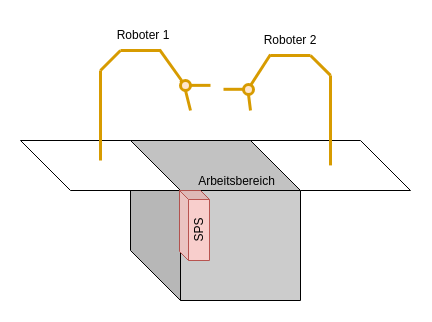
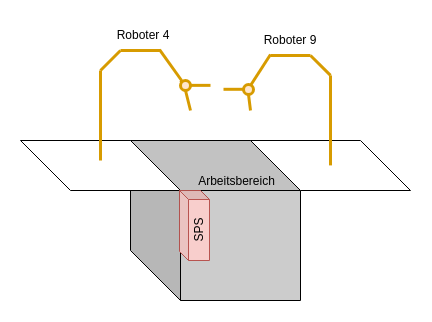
  <mxCell id="0" />
  <mxCell id="1" parent="0" />
  <mxCell id="2" value="" style="shape=cube;whiteSpace=wrap;html=1;boundedLbl=1;backgroundOutline=1;darkOpacity=0.05;darkOpacity2=0.1;size=50;fillColor=#CCCCCC;" vertex="1" parent="1"><mxGeometry x="130" y="140" width="170" height="160" as="geometry" /></mxCell>
  <mxCell id="3" value="" style="shape=parallelogram;perimeter=parallelogramPerimeter;whiteSpace=wrap;html=1;fixedSize=1;size=50;flipV=1;" vertex="1" parent="1"><mxGeometry x="20" y="140" width="160" height="50" as="geometry" /></mxCell>
  <mxCell id="4" value="" style="shape=parallelogram;perimeter=parallelogramPerimeter;whiteSpace=wrap;html=1;fixedSize=1;size=50;flipV=1;" vertex="1" parent="1"><mxGeometry x="250" y="140" width="160" height="50" as="geometry" /></mxCell>
  <mxCell id="5" value="SPS" style="shape=cube;whiteSpace=wrap;html=1;boundedLbl=1;backgroundOutline=1;darkOpacity=0.05;darkOpacity2=0.1;size=9;fillColor=#f8cecc;rotation=-90;flipV=0;flipH=1;strokeColor=#b85450;" vertex="1" parent="1"><mxGeometry x="159" y="210" width="70" height="30" as="geometry" /></mxCell>
  <mxCell id="6" value="" style="endArrow=none;html=1;rounded=0;fillColor=#ffe6cc;strokeColor=#d79b00;strokeWidth=3;" edge="1" parent="1"><mxGeometry width="50" height="50" relative="1" as="geometry"><mxPoint x="100" y="160" as="sourcePoint" /><mxPoint x="100" y="70" as="targetPoint" /></mxGeometry></mxCell>
  <mxCell id="7" value="" style="endArrow=none;html=1;rounded=0;fillColor=#ffe6cc;strokeColor=#d79b00;strokeWidth=3;" edge="1" parent="1"><mxGeometry width="50" height="50" relative="1" as="geometry"><mxPoint x="120" y="50" as="sourcePoint" /><mxPoint x="100" y="70" as="targetPoint" /></mxGeometry></mxCell>
  <mxCell id="8" value="" style="endArrow=none;html=1;rounded=0;fillColor=#ffe6cc;strokeColor=#d79b00;strokeWidth=3;" edge="1" parent="1"><mxGeometry width="50" height="50" relative="1" as="geometry"><mxPoint x="120" y="50" as="sourcePoint" /><mxPoint x="160" y="50" as="targetPoint" /></mxGeometry></mxCell>
  <mxCell id="9" value="" style="endArrow=none;html=1;rounded=0;fillColor=#ffe6cc;strokeColor=#d79b00;strokeWidth=3;" edge="1" parent="1"><mxGeometry width="50" height="50" relative="1" as="geometry"><mxPoint x="181.119" y="80.003" as="sourcePoint" /><mxPoint x="159" y="49.09" as="targetPoint" /></mxGeometry></mxCell>
  <mxCell id="10" value="" style="endArrow=none;html=1;rounded=0;fillColor=#ffe6cc;strokeColor=#d79b00;strokeWidth=3;" edge="1" parent="1" target="11"><mxGeometry width="50" height="50" relative="1" as="geometry"><mxPoint x="180" y="80" as="sourcePoint" /><mxPoint x="160" y="50" as="targetPoint" /></mxGeometry></mxCell>
  <mxCell id="11" value="" style="ellipse;whiteSpace=wrap;html=1;fillColor=#ffe6cc;strokeColor=#d79b00;strokeWidth=3;" vertex="1" parent="1"><mxGeometry x="180" y="80" width="10" height="10" as="geometry" /></mxCell>
  <mxCell id="12" value="" style="endArrow=none;html=1;rounded=0;fillColor=#ffe6cc;strokeColor=#d79b00;strokeWidth=3;" edge="1" parent="1"><mxGeometry width="50" height="50" relative="1" as="geometry"><mxPoint x="210" y="84.86" as="sourcePoint" /><mxPoint x="190" y="84.86" as="targetPoint" /></mxGeometry></mxCell>
  <mxCell id="13" value="" style="endArrow=none;html=1;rounded=0;fillColor=#ffe6cc;strokeColor=#d79b00;strokeWidth=3;entryX=0.5;entryY=1;entryDx=0;entryDy=0;" edge="1" parent="1" target="11"><mxGeometry width="50" height="50" relative="1" as="geometry"><mxPoint x="190" y="110" as="sourcePoint" /><mxPoint x="179" y="110" as="targetPoint" /></mxGeometry></mxCell>
  <mxCell id="14" value="" style="endArrow=none;html=1;rounded=0;fillColor=#ffe6cc;strokeColor=#d79b00;strokeWidth=3;" edge="1" parent="1"><mxGeometry width="50" height="50" relative="1" as="geometry"><mxPoint x="330" y="164.91" as="sourcePoint" /><mxPoint x="330" y="74.91" as="targetPoint" /></mxGeometry></mxCell>
  <mxCell id="15" value="" style="endArrow=none;html=1;rounded=0;fillColor=#ffe6cc;strokeColor=#d79b00;strokeWidth=3;" edge="1" parent="1"><mxGeometry width="50" height="50" relative="1" as="geometry"><mxPoint x="310" y="55" as="sourcePoint" /><mxPoint x="330" y="74.91" as="targetPoint" /></mxGeometry></mxCell>
  <mxCell id="16" value="" style="endArrow=none;html=1;rounded=0;fillColor=#ffe6cc;strokeColor=#d79b00;strokeWidth=3;" edge="1" parent="1"><mxGeometry width="50" height="50" relative="1" as="geometry"><mxPoint x="270" y="54.91" as="sourcePoint" /><mxPoint x="310" y="54.91" as="targetPoint" /></mxGeometry></mxCell>
  <mxCell id="17" value="" style="endArrow=none;html=1;rounded=0;fillColor=#ffe6cc;strokeColor=#d79b00;strokeWidth=3;" edge="1" parent="1"><mxGeometry width="50" height="50" relative="1" as="geometry"><mxPoint x="250" y="85" as="sourcePoint" /><mxPoint x="270" y="54" as="targetPoint" /></mxGeometry></mxCell>
  <mxCell id="18" value="" style="ellipse;whiteSpace=wrap;html=1;fillColor=#ffe6cc;strokeColor=#d79b00;strokeWidth=3;" vertex="1" parent="1"><mxGeometry x="243" y="84" width="10" height="10" as="geometry" /></mxCell>
  <mxCell id="19" value="" style="endArrow=none;html=1;rounded=0;fillColor=#ffe6cc;strokeColor=#d79b00;strokeWidth=3;" edge="1" parent="1"><mxGeometry width="50" height="50" relative="1" as="geometry"><mxPoint x="243" y="88.8" as="sourcePoint" /><mxPoint x="223" y="88.8" as="targetPoint" /></mxGeometry></mxCell>
  <mxCell id="20" value="" style="endArrow=none;html=1;rounded=0;fillColor=#ffe6cc;strokeColor=#d79b00;strokeWidth=3;entryX=0.5;entryY=1;entryDx=0;entryDy=0;" edge="1" parent="1" target="18"><mxGeometry width="50" height="50" relative="1" as="geometry"><mxPoint x="250" y="110" as="sourcePoint" /><mxPoint x="409" y="114.91" as="targetPoint" /></mxGeometry></mxCell>
- <mxCell id="21" value="Roboter 1" style="text;html=1;align=center;verticalAlign=middle;whiteSpace=wrap;rounded=0;" vertex="1" parent="1"><mxGeometry x="113" y="20" width="60" height="30" as="geometry" /></mxCell>
- <mxCell id="22" value="Roboter 2" style="text;html=1;align=center;verticalAlign=middle;whiteSpace=wrap;rounded=0;" vertex="1" parent="1"><mxGeometry x="260" y="25" width="60" height="30" as="geometry" /></mxCell>
+ <mxCell id="21" value="Roboter 4" style="text;html=1;align=center;verticalAlign=middle;whiteSpace=wrap;rounded=0;" vertex="1" parent="1"><mxGeometry x="113" y="20" width="60" height="30" as="geometry" /></mxCell>
+ <mxCell id="22" value="Roboter 9" style="text;html=1;align=center;verticalAlign=middle;whiteSpace=wrap;rounded=0;" vertex="1" parent="1"><mxGeometry x="260" y="25" width="60" height="30" as="geometry" /></mxCell>
  <mxCell id="23" value="Arbeitsbereich" style="text;html=1;align=center;verticalAlign=middle;whiteSpace=wrap;rounded=0;fontStyle=0" vertex="1" parent="1"><mxGeometry x="204" y="167" width="65" height="27" as="geometry" /></mxCell>
